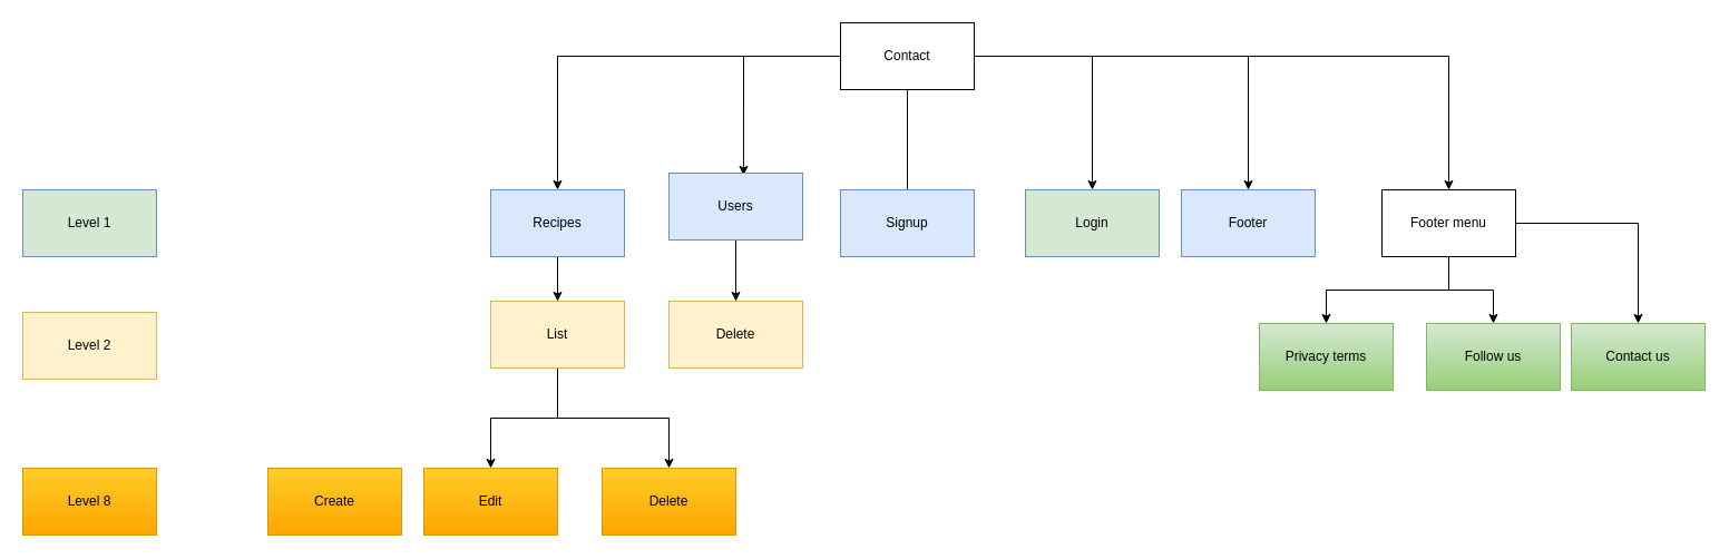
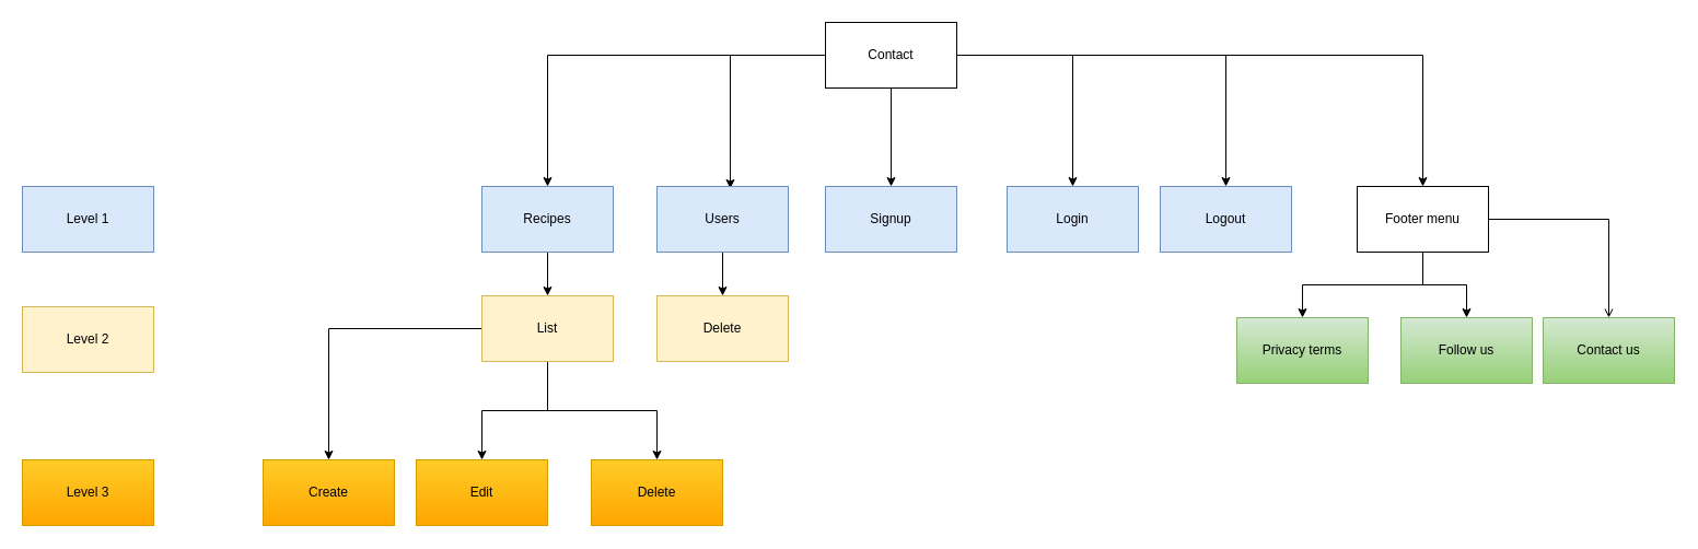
  <mxCell id="0" />
  <mxCell id="1" parent="0" />
  <mxCell id="2" style="edgeStyle=orthogonalEdgeStyle;rounded=0;orthogonalLoop=1;jettySize=auto;html=1;" edge="1" parent="1" source="8" target="10"><mxGeometry relative="1" as="geometry"><mxPoint x="680" y="170" as="targetPoint" /></mxGeometry></mxCell>
  <mxCell id="3" style="edgeStyle=orthogonalEdgeStyle;rounded=0;orthogonalLoop=1;jettySize=auto;html=1;entryX=0.558;entryY=0.033;entryDx=0;entryDy=0;entryPerimeter=0;" edge="1" parent="1" source="8" target="12"><mxGeometry relative="1" as="geometry" /></mxCell>
- <mxCell id="4" style="edgeStyle=orthogonalEdgeStyle;rounded=0;orthogonalLoop=1;jettySize=auto;html=1;endArrow=none;" edge="1" parent="1" source="8" target="13"><mxGeometry relative="1" as="geometry" /></mxCell>
+ <mxCell id="4" style="edgeStyle=orthogonalEdgeStyle;rounded=0;orthogonalLoop=1;jettySize=auto;html=1;" edge="1" parent="1" source="8" target="13"><mxGeometry relative="1" as="geometry" /></mxCell>
  <mxCell id="5" style="edgeStyle=orthogonalEdgeStyle;rounded=0;orthogonalLoop=1;jettySize=auto;html=1;entryX=0.5;entryY=0;entryDx=0;entryDy=0;" edge="1" parent="1" source="8" target="14"><mxGeometry relative="1" as="geometry" /></mxCell>
  <mxCell id="6" style="edgeStyle=orthogonalEdgeStyle;rounded=0;orthogonalLoop=1;jettySize=auto;html=1;entryX=0.5;entryY=0;entryDx=0;entryDy=0;" edge="1" parent="1" source="8" target="15"><mxGeometry relative="1" as="geometry" /></mxCell>
  <mxCell id="7" style="edgeStyle=orthogonalEdgeStyle;rounded=0;orthogonalLoop=1;jettySize=auto;html=1;" edge="1" parent="1" source="8" target="30"><mxGeometry relative="1" as="geometry"><mxPoint x="1300" y="170" as="targetPoint" /></mxGeometry></mxCell>
  <mxCell id="8" value="Contact" style="rounded=0;whiteSpace=wrap;html=1;" vertex="1" parent="1"><mxGeometry x="754" y="20" width="120" height="60" as="geometry" /></mxCell>
  <mxCell id="9" style="edgeStyle=orthogonalEdgeStyle;rounded=0;orthogonalLoop=1;jettySize=auto;html=1;entryX=0.5;entryY=0;entryDx=0;entryDy=0;" edge="1" parent="1" source="10" target="19"><mxGeometry relative="1" as="geometry" /></mxCell>
  <mxCell id="10" value="Recipes" style="rounded=0;whiteSpace=wrap;html=1;fillColor=#dae8fc;strokeColor=#6c8ebf;" vertex="1" parent="1"><mxGeometry x="440" y="170" width="120" height="60" as="geometry" /></mxCell>
  <mxCell id="11" style="edgeStyle=orthogonalEdgeStyle;rounded=0;orthogonalLoop=1;jettySize=auto;html=1;entryX=0.5;entryY=0;entryDx=0;entryDy=0;" edge="1" parent="1" source="12" target="23"><mxGeometry relative="1" as="geometry" /></mxCell>
- <mxCell id="12" value="Users" style="rounded=0;whiteSpace=wrap;html=1;fillColor=#dae8fc;strokeColor=#6c8ebf;" vertex="1" parent="1"><mxGeometry x="600" y="155" width="120" height="60" as="geometry" /></mxCell>
+ <mxCell id="12" value="Users" style="rounded=0;whiteSpace=wrap;html=1;fillColor=#dae8fc;strokeColor=#6c8ebf;" vertex="1" parent="1"><mxGeometry x="600" y="170" width="120" height="60" as="geometry" /></mxCell>
  <mxCell id="13" value="Signup" style="rounded=0;whiteSpace=wrap;html=1;fillColor=#dae8fc;strokeColor=#6c8ebf;" vertex="1" parent="1"><mxGeometry x="754" y="170" width="120" height="60" as="geometry" /></mxCell>
- <mxCell id="14" value="Footer" style="rounded=0;whiteSpace=wrap;html=1;fillColor=#dae8fc;strokeColor=#6c8ebf;" vertex="1" parent="1"><mxGeometry x="1060" y="170" width="120" height="60" as="geometry" /></mxCell>
- <mxCell id="15" value="Login" style="rounded=0;whiteSpace=wrap;html=1;fillColor=#d5e8d4;strokeColor=#6c8ebf;" vertex="1" parent="1"><mxGeometry x="920" y="170" width="120" height="60" as="geometry" /></mxCell>
+ <mxCell id="14" value="Logout" style="rounded=0;whiteSpace=wrap;html=1;fillColor=#dae8fc;strokeColor=#6c8ebf;" vertex="1" parent="1"><mxGeometry x="1060" y="170" width="120" height="60" as="geometry" /></mxCell>
+ <mxCell id="15" value="Login" style="rounded=0;whiteSpace=wrap;html=1;fillColor=#dae8fc;strokeColor=#6c8ebf;" vertex="1" parent="1"><mxGeometry x="920" y="170" width="120" height="60" as="geometry" /></mxCell>
+ <mxCell id="16" style="edgeStyle=orthogonalEdgeStyle;rounded=0;orthogonalLoop=1;jettySize=auto;html=1;entryX=0.5;entryY=0;entryDx=0;entryDy=0;" edge="1" parent="1" source="19" target="20"><mxGeometry relative="1" as="geometry" /></mxCell>
  <mxCell id="17" style="edgeStyle=orthogonalEdgeStyle;rounded=0;orthogonalLoop=1;jettySize=auto;html=1;entryX=0.5;entryY=0;entryDx=0;entryDy=0;" edge="1" parent="1" source="19" target="21"><mxGeometry relative="1" as="geometry" /></mxCell>
  <mxCell id="18" style="edgeStyle=orthogonalEdgeStyle;rounded=0;orthogonalLoop=1;jettySize=auto;html=1;entryX=0.5;entryY=0;entryDx=0;entryDy=0;" edge="1" parent="1" source="19" target="22"><mxGeometry relative="1" as="geometry" /></mxCell>
  <mxCell id="19" value="List" style="rounded=0;whiteSpace=wrap;html=1;fillColor=#fff2cc;strokeColor=#d6b656;" vertex="1" parent="1"><mxGeometry x="440" y="270" width="120" height="60" as="geometry" /></mxCell>
  <mxCell id="20" value="Create" style="rounded=0;whiteSpace=wrap;html=1;fillColor=#ffcd28;strokeColor=#d79b00;gradientColor=#ffa500;" vertex="1" parent="1"><mxGeometry x="240" y="420" width="120" height="60" as="geometry" /></mxCell>
  <mxCell id="21" value="Edit" style="rounded=0;whiteSpace=wrap;html=1;fillColor=#ffcd28;strokeColor=#d79b00;gradientColor=#ffa500;" vertex="1" parent="1"><mxGeometry x="380" y="420" width="120" height="60" as="geometry" /></mxCell>
  <mxCell id="22" value="Delete" style="rounded=0;whiteSpace=wrap;html=1;fillColor=#ffcd28;strokeColor=#d79b00;gradientColor=#ffa500;" vertex="1" parent="1"><mxGeometry x="540" y="420" width="120" height="60" as="geometry" /></mxCell>
  <mxCell id="23" value="Delete" style="rounded=0;whiteSpace=wrap;html=1;fillColor=#fff2cc;strokeColor=#d6b656;" vertex="1" parent="1"><mxGeometry x="600" y="270" width="120" height="60" as="geometry" /></mxCell>
- <mxCell id="24" value="Level 1" style="rounded=0;whiteSpace=wrap;html=1;fillColor=#d5e8d4;strokeColor=#6c8ebf;" vertex="1" parent="1"><mxGeometry x="20" y="170" width="120" height="60" as="geometry" /></mxCell>
+ <mxCell id="24" value="Level 1" style="rounded=0;whiteSpace=wrap;html=1;fillColor=#dae8fc;strokeColor=#6c8ebf;" vertex="1" parent="1"><mxGeometry x="20" y="170" width="120" height="60" as="geometry" /></mxCell>
  <mxCell id="25" value="Level 2" style="rounded=0;whiteSpace=wrap;html=1;fillColor=#fff2cc;strokeColor=#d6b656;" vertex="1" parent="1"><mxGeometry x="20" y="280" width="120" height="60" as="geometry" /></mxCell>
- <mxCell id="26" value="Level 8" style="rounded=0;whiteSpace=wrap;html=1;fillColor=#ffcd28;strokeColor=#d79b00;gradientColor=#ffa500;" vertex="1" parent="1"><mxGeometry x="20" y="420" width="120" height="60" as="geometry" /></mxCell>
+ <mxCell id="26" value="Level 3" style="rounded=0;whiteSpace=wrap;html=1;fillColor=#ffcd28;strokeColor=#d79b00;gradientColor=#ffa500;" vertex="1" parent="1"><mxGeometry x="20" y="420" width="120" height="60" as="geometry" /></mxCell>
  <mxCell id="27" style="edgeStyle=orthogonalEdgeStyle;rounded=0;orthogonalLoop=1;jettySize=auto;html=1;" edge="1" parent="1" source="30" target="31"><mxGeometry relative="1" as="geometry"><mxPoint x="1240" y="280" as="targetPoint" /></mxGeometry></mxCell>
  <mxCell id="28" style="edgeStyle=orthogonalEdgeStyle;rounded=0;orthogonalLoop=1;jettySize=auto;html=1;" edge="1" parent="1" source="30" target="32"><mxGeometry relative="1" as="geometry" /></mxCell>
- <mxCell id="29" style="edgeStyle=orthogonalEdgeStyle;rounded=0;orthogonalLoop=1;jettySize=auto;html=1;" edge="1" parent="1" source="30" target="33"><mxGeometry relative="1" as="geometry" /></mxCell>
+ <mxCell id="29" style="edgeStyle=orthogonalEdgeStyle;rounded=0;orthogonalLoop=1;jettySize=auto;html=1;endArrow=open;" edge="1" parent="1" source="30" target="33"><mxGeometry relative="1" as="geometry" /></mxCell>
  <mxCell id="30" value="Footer menu" style="rounded=0;whiteSpace=wrap;html=1;" vertex="1" parent="1"><mxGeometry x="1240" y="170" width="120" height="60" as="geometry" /></mxCell>
  <mxCell id="31" value="Privacy terms" style="rounded=0;whiteSpace=wrap;html=1;fillColor=#d5e8d4;strokeColor=#82b366;gradientColor=#97d077;" vertex="1" parent="1"><mxGeometry x="1130" y="290" width="120" height="60" as="geometry" /></mxCell>
  <mxCell id="32" value="Follow us" style="rounded=0;whiteSpace=wrap;html=1;fillColor=#d5e8d4;strokeColor=#82b366;gradientColor=#97d077;" vertex="1" parent="1"><mxGeometry x="1280" y="290" width="120" height="60" as="geometry" /></mxCell>
  <mxCell id="33" value="Contact us" style="rounded=0;whiteSpace=wrap;html=1;fillColor=#d5e8d4;strokeColor=#82b366;gradientColor=#97d077;" vertex="1" parent="1"><mxGeometry x="1410" y="290" width="120" height="60" as="geometry" /></mxCell>
